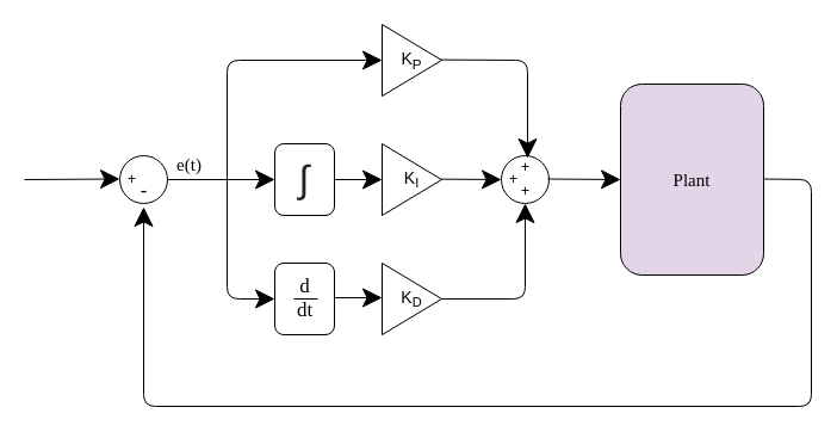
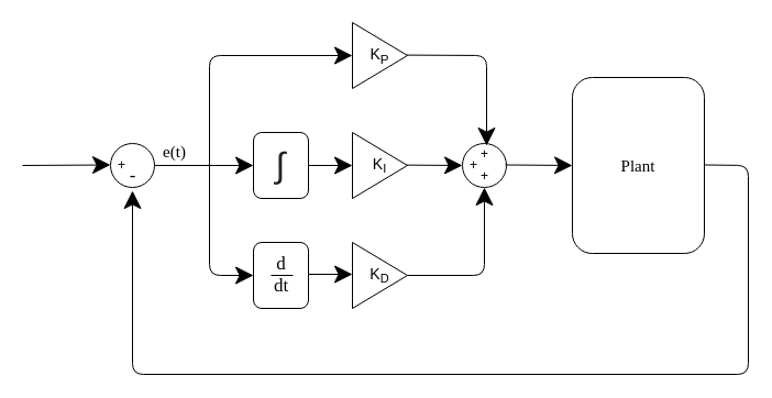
  <mxCell id="0" />
  <mxCell id="1" parent="0" />
- <mxCell id="2" value="&lt;font face=&quot;Times New Roman&quot; style=&quot;font-size: 15px&quot;&gt;Plant&lt;/font&gt;" style="rounded=1;whiteSpace=wrap;html=1;hachureGap=4;pointerEvents=0;fillColor=#e1d5e7;" parent="1" vertex="1"><mxGeometry x="520" y="70" width="120" height="160" as="geometry" /></mxCell>
+ <mxCell id="2" value="&lt;font face=&quot;Times New Roman&quot; style=&quot;font-size: 15px&quot;&gt;Plant&lt;/font&gt;" style="rounded=1;whiteSpace=wrap;html=1;hachureGap=4;pointerEvents=0;" parent="1" vertex="1"><mxGeometry x="520" y="70" width="120" height="160" as="geometry" /></mxCell>
  <mxCell id="3" value="" style="ellipse;whiteSpace=wrap;html=1;aspect=fixed;hachureGap=4;pointerEvents=0;" parent="1" vertex="1"><mxGeometry x="420" y="130" width="40" height="40" as="geometry" /></mxCell>
  <mxCell id="4" value="" style="ellipse;whiteSpace=wrap;html=1;aspect=fixed;hachureGap=4;pointerEvents=0;" parent="1" vertex="1"><mxGeometry x="100" y="130" width="40" height="40" as="geometry" /></mxCell>
  <mxCell id="5" value="" style="endArrow=classic;html=1;startSize=14;endSize=14;sourcePerimeterSpacing=8;targetPerimeterSpacing=8;exitX=1;exitY=0.5;exitDx=0;exitDy=0;entryX=0;entryY=0.5;entryDx=0;entryDy=0;" parent="1" source="4" edge="1"><mxGeometry width="50" height="50" relative="1" as="geometry"><mxPoint x="470" y="320" as="sourcePoint" /><mxPoint x="230" y="150" as="targetPoint" /></mxGeometry></mxCell>
  <mxCell id="6" value="&lt;font face=&quot;Times New Roman&quot; style=&quot;font-size: 15px&quot;&gt;e(t)&lt;/font&gt;" style="edgeLabel;html=1;align=center;verticalAlign=middle;resizable=0;points=[];" vertex="1" connectable="0" parent="5"><mxGeometry x="-0.333" relative="1" as="geometry"><mxPoint x="-13" y="-14" as="offset" /></mxGeometry></mxCell>
  <mxCell id="7" value="" style="endArrow=classic;html=1;startSize=14;endSize=14;sourcePerimeterSpacing=8;targetPerimeterSpacing=8;exitX=1;exitY=0.5;exitDx=0;exitDy=0;entryX=0;entryY=0.5;entryDx=0;entryDy=0;" parent="1" target="3" edge="1"><mxGeometry width="50" height="50" relative="1" as="geometry"><mxPoint x="350" y="149.5" as="sourcePoint" /><mxPoint x="400" y="149.5" as="targetPoint" /></mxGeometry></mxCell>
  <mxCell id="8" value="" style="endArrow=classic;html=1;startSize=14;endSize=14;sourcePerimeterSpacing=8;targetPerimeterSpacing=8;exitX=1;exitY=0.5;exitDx=0;exitDy=0;" parent="1" edge="1"><mxGeometry width="50" height="50" relative="1" as="geometry"><mxPoint x="640" y="149.5" as="sourcePoint" /><mxPoint x="120" y="173" as="targetPoint" /><Array as="points"><mxPoint x="680" y="150" /><mxPoint x="680" y="340" /><mxPoint x="120" y="340" /></Array></mxGeometry></mxCell>
  <mxCell id="9" value="" style="endArrow=classic;html=1;startSize=14;endSize=14;sourcePerimeterSpacing=8;targetPerimeterSpacing=8;exitX=1;exitY=0.5;exitDx=0;exitDy=0;" parent="1" edge="1"><mxGeometry width="50" height="50" relative="1" as="geometry"><mxPoint x="459" y="149.5" as="sourcePoint" /><mxPoint x="520" y="150" as="targetPoint" /></mxGeometry></mxCell>
  <mxCell id="10" value="" style="endArrow=classic;html=1;startSize=14;endSize=14;sourcePerimeterSpacing=8;targetPerimeterSpacing=8;entryX=0;entryY=0.5;entryDx=0;entryDy=0;" parent="1" edge="1"><mxGeometry width="50" height="50" relative="1" as="geometry"><mxPoint x="20" y="150" as="sourcePoint" /><mxPoint x="100" y="149.5" as="targetPoint" /></mxGeometry></mxCell>
  <mxCell id="11" value="&lt;font style=&quot;font-size: 17px&quot;&gt;-&lt;/font&gt;" style="text;html=1;align=center;verticalAlign=middle;resizable=0;points=[];autosize=1;strokeColor=none;fillColor=none;" parent="1" vertex="1"><mxGeometry x="110" y="150" width="20" height="20" as="geometry" /></mxCell>
  <mxCell id="12" value="+" style="text;html=1;align=center;verticalAlign=middle;resizable=0;points=[];autosize=1;strokeColor=none;fillColor=none;" parent="1" vertex="1"><mxGeometry x="100" y="140" width="20" height="20" as="geometry" /></mxCell>
  <mxCell id="13" value="+" style="text;html=1;align=center;verticalAlign=middle;resizable=0;points=[];autosize=1;strokeColor=none;fillColor=none;" parent="1" vertex="1"><mxGeometry x="430" y="130" width="20" height="20" as="geometry" /></mxCell>
  <mxCell id="14" value="+" style="text;html=1;align=center;verticalAlign=middle;resizable=0;points=[];autosize=1;strokeColor=none;fillColor=none;" parent="1" vertex="1"><mxGeometry x="430" y="150" width="20" height="20" as="geometry" /></mxCell>
  <mxCell id="15" value="+" style="text;html=1;align=center;verticalAlign=middle;resizable=0;points=[];autosize=1;strokeColor=none;fillColor=none;" parent="1" vertex="1"><mxGeometry x="420" y="140" width="20" height="20" as="geometry" /></mxCell>
  <mxCell id="16" value="" style="endArrow=classic;html=1;startSize=14;endSize=14;sourcePerimeterSpacing=8;targetPerimeterSpacing=8;exitX=1;exitY=0.5;exitDx=0;exitDy=0;entryX=0.6;entryY=0.1;entryDx=0;entryDy=0;entryPerimeter=0;" parent="1" target="13" edge="1"><mxGeometry width="50" height="50" relative="1" as="geometry"><mxPoint x="350" y="49.5" as="sourcePoint" /><mxPoint x="400" y="49.5" as="targetPoint" /><Array as="points"><mxPoint x="442" y="50" /></Array></mxGeometry></mxCell>
  <mxCell id="17" value="" style="endArrow=classic;html=1;startSize=14;endSize=14;sourcePerimeterSpacing=8;targetPerimeterSpacing=8;exitX=1;exitY=0.5;exitDx=0;exitDy=0;entryX=0.5;entryY=1;entryDx=0;entryDy=0;" parent="1" source="22" target="3" edge="1"><mxGeometry width="50" height="50" relative="1" as="geometry"><mxPoint x="348" y="260" as="sourcePoint" /><mxPoint x="440" y="342.5" as="targetPoint" /><Array as="points"><mxPoint x="440" y="250" /></Array></mxGeometry></mxCell>
  <mxCell id="18" value="" style="endArrow=classic;html=1;startSize=14;endSize=14;sourcePerimeterSpacing=8;targetPerimeterSpacing=8;entryX=0;entryY=0.5;entryDx=0;entryDy=0;" parent="1" target="20" edge="1"><mxGeometry width="50" height="50" relative="1" as="geometry"><mxPoint x="190" y="150" as="sourcePoint" /><mxPoint x="230" y="50" as="targetPoint" /><Array as="points"><mxPoint x="190" y="50" /></Array></mxGeometry></mxCell>
  <mxCell id="19" value="" style="endArrow=classic;html=1;startSize=14;endSize=14;sourcePerimeterSpacing=8;targetPerimeterSpacing=8;entryX=0;entryY=0.5;entryDx=0;entryDy=0;" parent="1" edge="1"><mxGeometry width="50" height="50" relative="1" as="geometry"><mxPoint x="190" y="150" as="sourcePoint" /><mxPoint x="230" y="250" as="targetPoint" /><Array as="points"><mxPoint x="190" y="250" /></Array></mxGeometry></mxCell>
  <mxCell id="20" value="&lt;font style=&quot;font-size: 14px&quot;&gt;K&lt;sub&gt;P&lt;/sub&gt;&lt;/font&gt;" style="triangle;whiteSpace=wrap;html=1;hachureGap=4;pointerEvents=0;" parent="1" vertex="1"><mxGeometry x="320" y="20" width="50" height="60" as="geometry" /></mxCell>
  <mxCell id="21" value="&lt;font style=&quot;font-size: 14px&quot;&gt;K&lt;/font&gt;&lt;sub&gt;&lt;font style=&quot;font-size: 11px&quot;&gt;I&lt;/font&gt;&lt;/sub&gt;" style="triangle;whiteSpace=wrap;html=1;hachureGap=4;pointerEvents=0;" parent="1" vertex="1"><mxGeometry x="320" y="120" width="50" height="60" as="geometry" /></mxCell>
  <mxCell id="22" value="&lt;font style=&quot;font-size: 14px&quot;&gt;K&lt;/font&gt;&lt;sub&gt;&lt;font style=&quot;font-size: 11px&quot;&gt;D&lt;/font&gt;&lt;/sub&gt;" style="triangle;whiteSpace=wrap;html=1;hachureGap=4;pointerEvents=0;" parent="1" vertex="1"><mxGeometry x="320" y="220" width="50" height="60" as="geometry" /></mxCell>
  <mxCell id="23" value="&lt;span style=&quot;color: rgb(32 , 33 , 36) ; font-family: &amp;#34;google sans&amp;#34; , &amp;#34;arial&amp;#34; , sans-serif ; font-size: 32px ; text-align: left ; background-color: rgb(255 , 255 , 255)&quot;&gt;∫&lt;/span&gt;" style="rounded=1;whiteSpace=wrap;html=1;hachureGap=4;pointerEvents=0;" parent="1" vertex="1"><mxGeometry x="230" y="120" width="50" height="60" as="geometry" /></mxCell>
  <mxCell id="24" value="" style="endArrow=classic;html=1;startSize=14;endSize=14;sourcePerimeterSpacing=8;targetPerimeterSpacing=8;entryX=0;entryY=0.5;entryDx=0;entryDy=0;exitX=1;exitY=0.5;exitDx=0;exitDy=0;" parent="1" source="23" target="21" edge="1"><mxGeometry width="50" height="50" relative="1" as="geometry"><mxPoint x="300" y="150" as="sourcePoint" /><mxPoint x="160" y="200" as="targetPoint" /></mxGeometry></mxCell>
  <mxCell id="25" value="" style="rounded=1;whiteSpace=wrap;html=1;hachureGap=4;pointerEvents=0;" parent="1" vertex="1"><mxGeometry x="230" y="220" width="50" height="60" as="geometry" /></mxCell>
  <mxCell id="26" value="&lt;font style=&quot;font-size: 17px&quot; face=&quot;Times New Roman&quot;&gt;d&lt;/font&gt;" style="text;html=1;align=center;verticalAlign=middle;resizable=0;points=[];autosize=1;strokeColor=none;fillColor=none;" parent="1" vertex="1"><mxGeometry x="245" y="230" width="20" height="20" as="geometry" /></mxCell>
  <mxCell id="27" value="&lt;font style=&quot;font-size: 17px&quot; face=&quot;Times New Roman&quot;&gt;dt&lt;/font&gt;" style="text;html=1;align=center;verticalAlign=middle;resizable=0;points=[];autosize=1;strokeColor=none;fillColor=none;" parent="1" vertex="1"><mxGeometry x="240" y="250" width="30" height="20" as="geometry" /></mxCell>
  <mxCell id="28" value="" style="endArrow=none;html=1;startSize=14;endSize=14;sourcePerimeterSpacing=8;targetPerimeterSpacing=8;" parent="1" edge="1"><mxGeometry width="50" height="50" relative="1" as="geometry"><mxPoint x="246" y="250" as="sourcePoint" /><mxPoint x="266" y="250" as="targetPoint" /></mxGeometry></mxCell>
  <mxCell id="29" value="" style="endArrow=classic;html=1;startSize=14;endSize=14;sourcePerimeterSpacing=8;targetPerimeterSpacing=8;entryX=0;entryY=0.5;entryDx=0;entryDy=0;exitX=1;exitY=0.5;exitDx=0;exitDy=0;" parent="1" edge="1"><mxGeometry width="50" height="50" relative="1" as="geometry"><mxPoint x="280" y="249" as="sourcePoint" /><mxPoint x="320" y="249" as="targetPoint" /></mxGeometry></mxCell>
